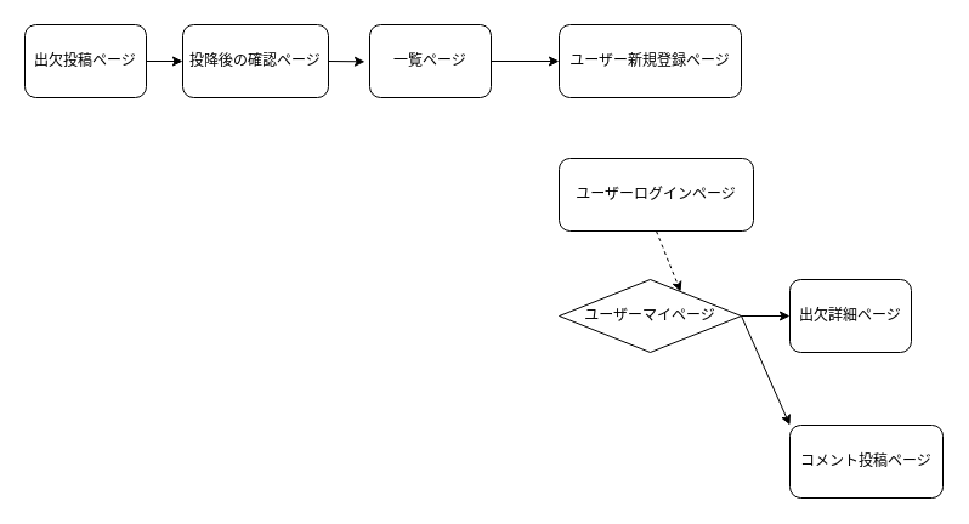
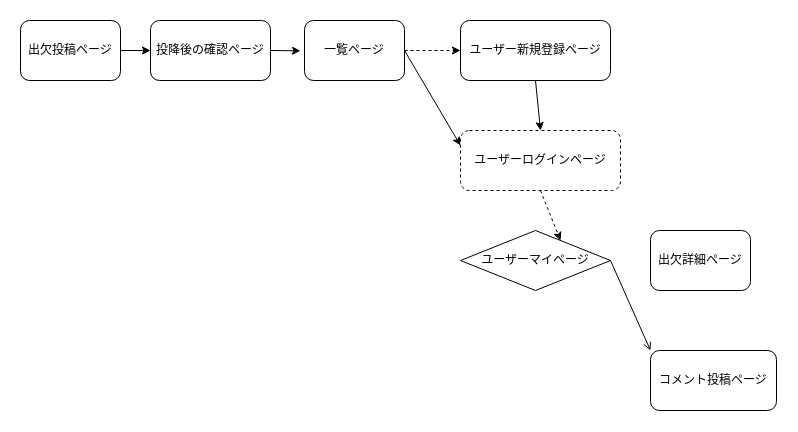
  <mxCell id="0" />
  <mxCell id="1" parent="0" />
- <mxCell id="2" style="edgeStyle=none;html=1;exitX=1;exitY=0.5;exitDx=0;exitDy=0;entryX=0;entryY=0.5;entryDx=0;entryDy=0;" edge="1" parent="1" source="4" target="14"><mxGeometry relative="1" as="geometry" /></mxCell>
+ <mxCell id="2" style="edgeStyle=none;html=1;exitX=1;exitY=0.5;exitDx=0;exitDy=0;entryX=0;entryY=0.5;entryDx=0;entryDy=0;dashed=1;" edge="1" parent="1" source="4" target="14"><mxGeometry relative="1" as="geometry" /></mxCell>
+ <mxCell id="3" style="edgeStyle=none;html=1;exitX=1;exitY=0.5;exitDx=0;exitDy=0;entryX=0;entryY=0.25;entryDx=0;entryDy=0;" edge="1" parent="1" source="4" target="12"><mxGeometry relative="1" as="geometry" /></mxCell>
  <mxCell id="4" value="一覧ページ" style="rounded=1;whiteSpace=wrap;html=1;" vertex="1" parent="1"><mxGeometry x="304" y="20" width="100" height="60" as="geometry" /></mxCell>
  <mxCell id="5" style="edgeStyle=none;html=1;exitX=1;exitY=0.5;exitDx=0;exitDy=0;entryX=0;entryY=0.5;entryDx=0;entryDy=0;" edge="1" parent="1" source="6" target="8"><mxGeometry relative="1" as="geometry" /></mxCell>
  <mxCell id="6" value="出欠投稿ページ" style="rounded=1;whiteSpace=wrap;html=1;" vertex="1" parent="1"><mxGeometry x="20" y="20" width="100" height="60" as="geometry" /></mxCell>
  <mxCell id="7" style="edgeStyle=none;html=1;exitX=1;exitY=0.5;exitDx=0;exitDy=0;" edge="1" parent="1" source="8"><mxGeometry relative="1" as="geometry"><mxPoint x="300" y="50.333" as="targetPoint" /></mxGeometry></mxCell>
  <mxCell id="8" value="投降後の確認ページ" style="rounded=1;whiteSpace=wrap;html=1;" vertex="1" parent="1"><mxGeometry x="150" y="20" width="120" height="60" as="geometry" /></mxCell>
  <mxCell id="9" value="出欠詳細ページ" style="rounded=1;whiteSpace=wrap;html=1;" vertex="1" parent="1"><mxGeometry x="650" y="230" width="100" height="60" as="geometry" /></mxCell>
  <mxCell id="10" value="コメント投稿ページ" style="rounded=1;whiteSpace=wrap;html=1;" vertex="1" parent="1"><mxGeometry x="650" y="350" width="126" height="60" as="geometry" /></mxCell>
  <mxCell id="11" style="edgeStyle=none;html=1;exitX=0.5;exitY=1;exitDx=0;exitDy=0;entryX=0.667;entryY=0.167;entryDx=0;entryDy=0;entryPerimeter=0;dashed=1;" edge="1" parent="1" source="12" target="17"><mxGeometry relative="1" as="geometry" /></mxCell>
- <mxCell id="12" value="ユーザーログインページ" style="rounded=1;whiteSpace=wrap;html=1;" vertex="1" parent="1"><mxGeometry x="460" y="130" width="160" height="60" as="geometry" /></mxCell>
+ <mxCell id="12" value="ユーザーログインページ" style="rounded=1;whiteSpace=wrap;html=1;dashed=1;" vertex="1" parent="1"><mxGeometry x="460" y="130" width="160" height="60" as="geometry" /></mxCell>
+ <mxCell id="13" style="edgeStyle=none;html=1;exitX=0.5;exitY=1;exitDx=0;exitDy=0;entryX=0.5;entryY=0;entryDx=0;entryDy=0;" edge="1" parent="1" source="14" target="12"><mxGeometry relative="1" as="geometry" /></mxCell>
  <mxCell id="14" value="ユーザー新規登録ページ" style="rounded=1;whiteSpace=wrap;html=1;" vertex="1" parent="1"><mxGeometry x="460" y="20" width="150" height="60" as="geometry" /></mxCell>
- <mxCell id="15" style="edgeStyle=none;html=1;exitX=1;exitY=0.5;exitDx=0;exitDy=0;entryX=0;entryY=0.5;entryDx=0;entryDy=0;" edge="1" parent="1" source="17" target="9"><mxGeometry relative="1" as="geometry" /></mxCell>
- <mxCell id="16" style="edgeStyle=none;html=1;exitX=1;exitY=0.5;exitDx=0;exitDy=0;entryX=0;entryY=0;entryDx=0;entryDy=0;" edge="1" parent="1" source="17" target="10"><mxGeometry relative="1" as="geometry" /></mxCell>
+ <mxCell id="16" style="edgeStyle=none;html=1;exitX=1;exitY=0.5;exitDx=0;exitDy=0;entryX=0;entryY=0;entryDx=0;entryDy=0;endArrow=open;" edge="1" parent="1" source="17" target="10"><mxGeometry relative="1" as="geometry" /></mxCell>
  <mxCell id="17" value="ユーザーマイページ" style="rhombus;whiteSpace=wrap;html=1;" vertex="1" parent="1"><mxGeometry x="460" y="230" width="150" height="60" as="geometry" /></mxCell>
